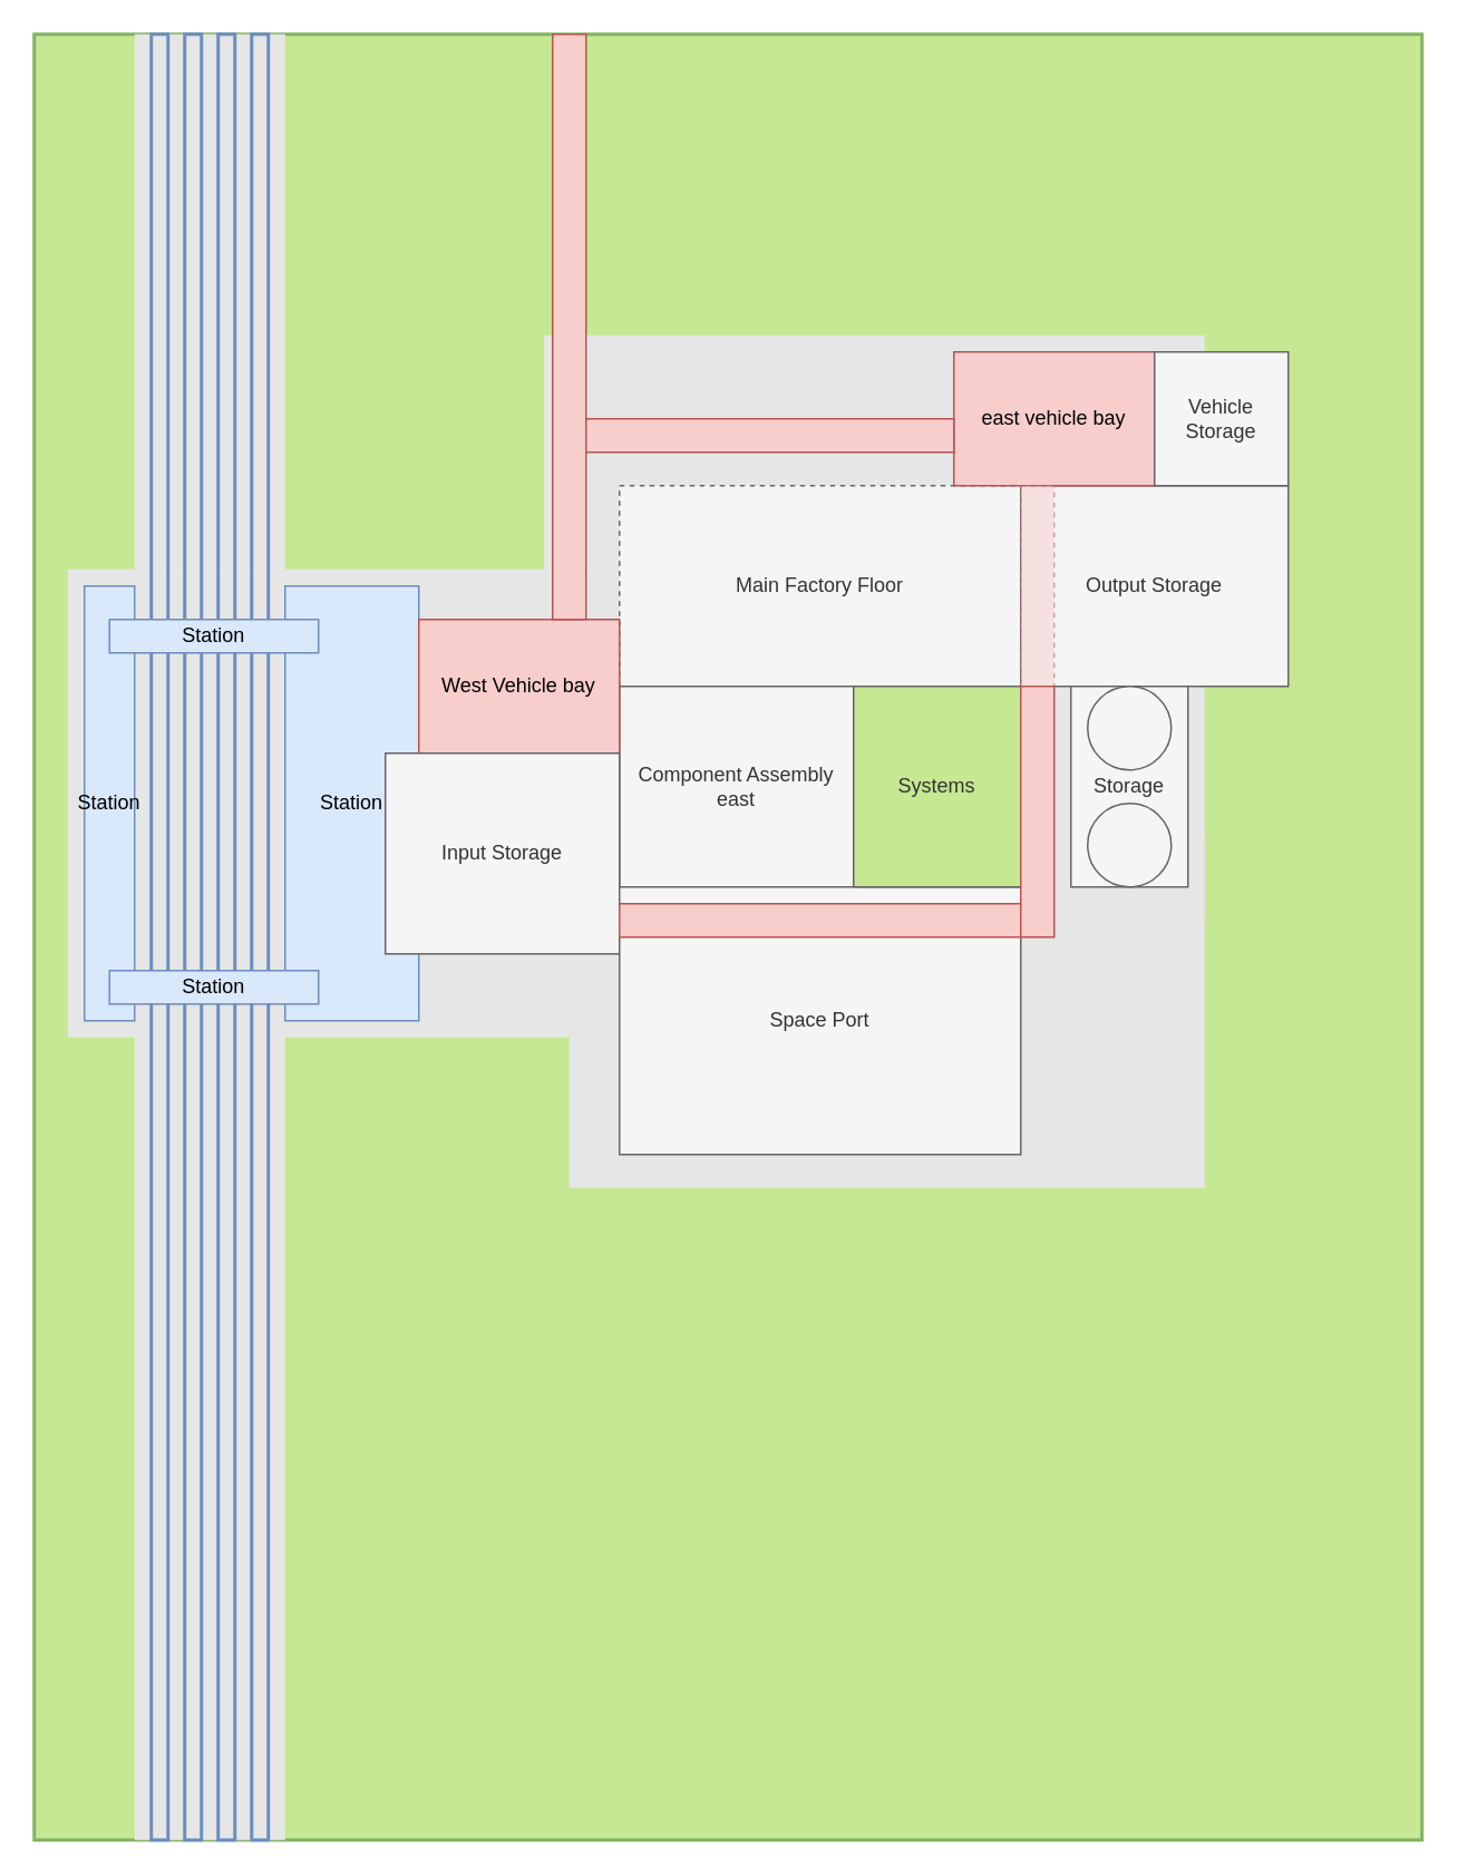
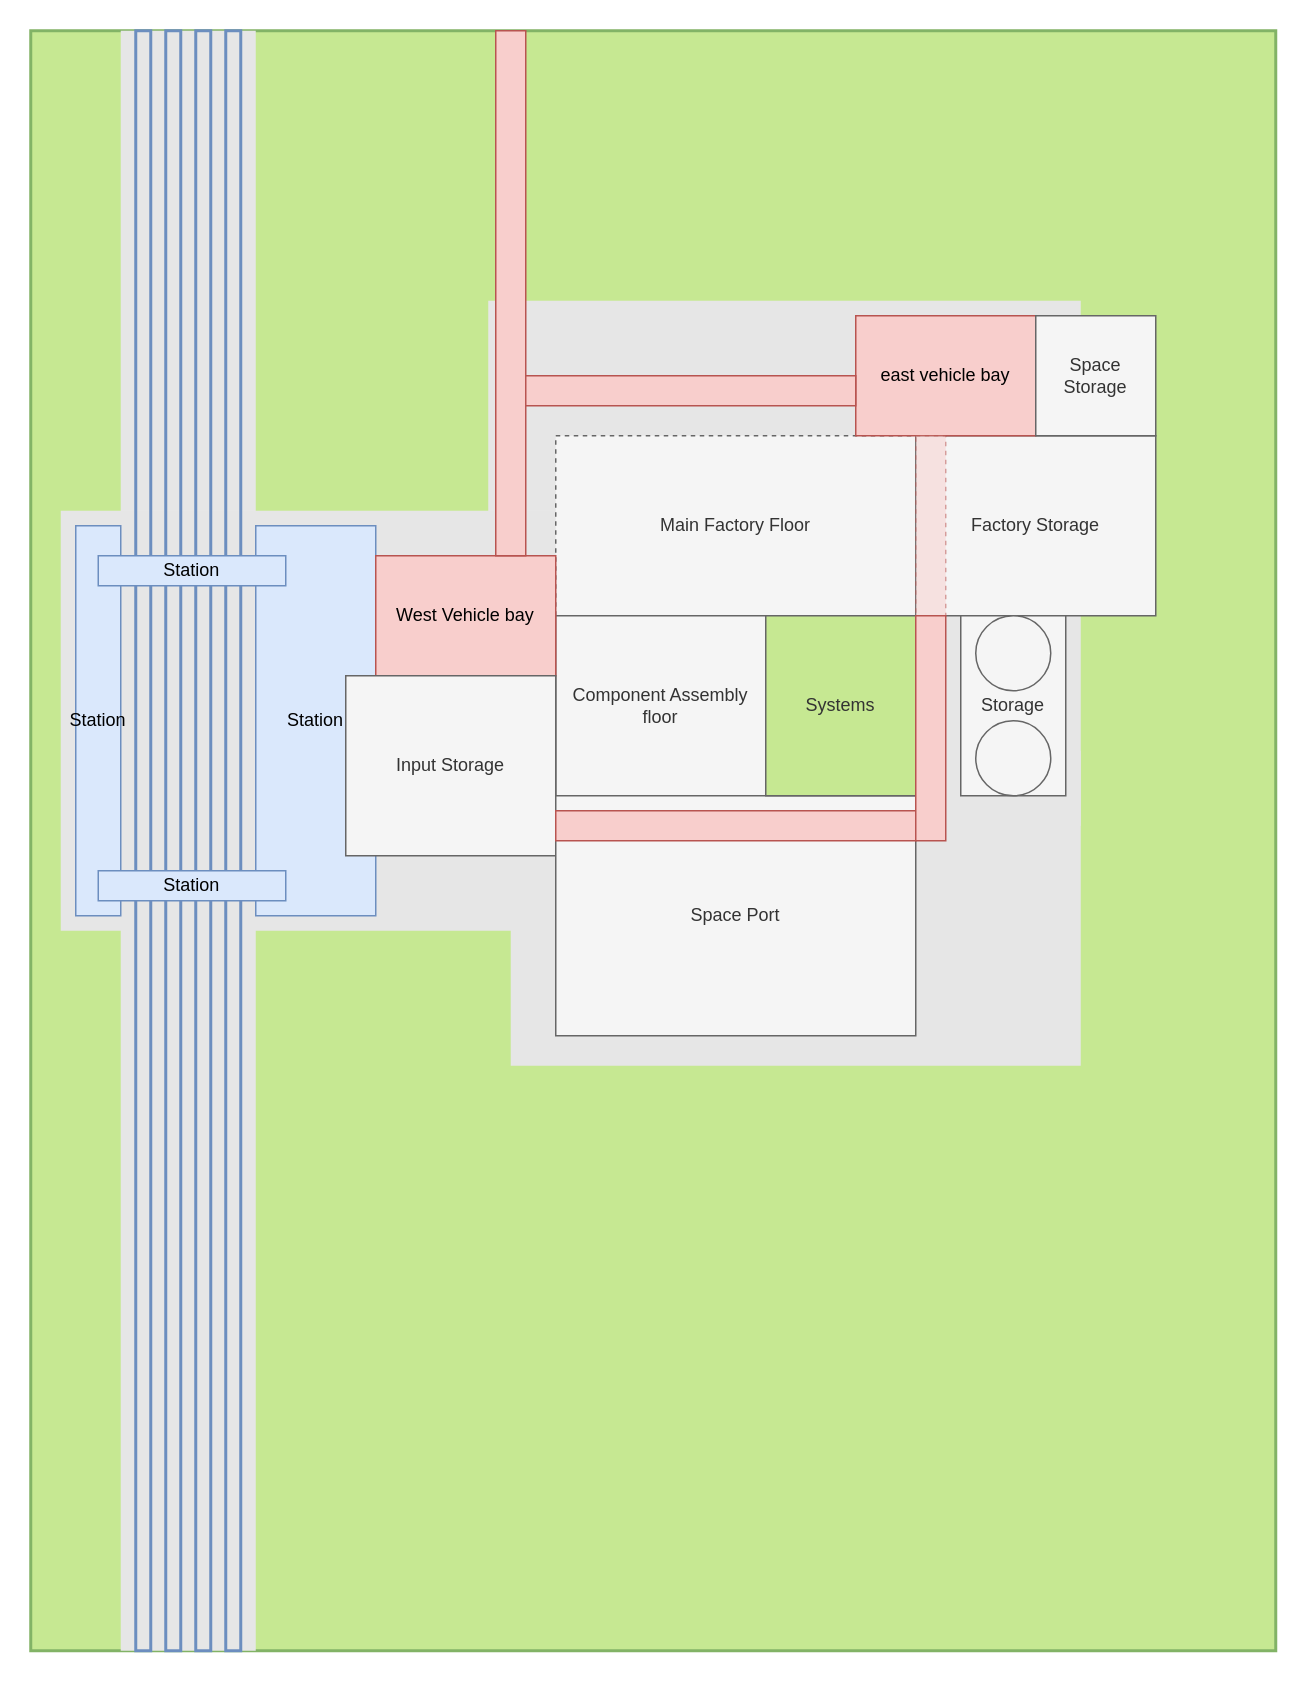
  <mxCell id="0" />
  <mxCell id="1" parent="0" />
  <mxCell id="2" value="" style="rounded=0;whiteSpace=wrap;html=1;strokeWidth=2;strokeColor=#82b366;fillColor=#C6E892;" vertex="1" parent="1"><mxGeometry x="20" y="20" width="830" height="1080" as="geometry" /></mxCell>
  <mxCell id="3" value="" style="rounded=0;whiteSpace=wrap;html=1;fontColor=#333333;strokeColor=none;fillColor=#E6E6E6;" vertex="1" parent="1"><mxGeometry x="80" y="20" width="90" height="1080" as="geometry" /></mxCell>
  <mxCell id="4" value="" style="rounded=0;whiteSpace=wrap;html=1;fontColor=#333333;strokeColor=none;fillColor=#E6E6E6;" vertex="1" parent="1"><mxGeometry x="340" y="500" width="380" height="210" as="geometry" /></mxCell>
  <mxCell id="5" value="" style="rounded=0;whiteSpace=wrap;html=1;fontColor=#333333;strokeColor=none;fillColor=#E6E6E6;" vertex="1" parent="1"><mxGeometry x="325" y="200" width="395" height="350" as="geometry" /></mxCell>
  <mxCell id="6" value="" style="rounded=0;whiteSpace=wrap;html=1;fontColor=#333333;strokeColor=none;fillColor=#E6E6E6;" vertex="1" parent="1"><mxGeometry x="40" y="340" width="330" height="280" as="geometry" /></mxCell>
  <mxCell id="7" value="Station" style="rounded=0;whiteSpace=wrap;html=1;fillColor=#dae8fc;strokeColor=#6c8ebf;" vertex="1" parent="1"><mxGeometry x="170" y="350" width="80" height="260" as="geometry" /></mxCell>
  <mxCell id="8" value="Main Factory Floor" style="rounded=0;whiteSpace=wrap;html=1;fillColor=#f5f5f5;strokeColor=#666666;fontColor=#333333;dashed=1;" vertex="1" parent="1"><mxGeometry x="370" y="290" width="240" height="120" as="geometry" /></mxCell>
- <mxCell id="9" value="Output Storage" style="rounded=0;whiteSpace=wrap;html=1;fillColor=#f5f5f5;strokeColor=#666666;fontColor=#333333;" vertex="1" parent="1"><mxGeometry x="610" y="290" width="160" height="120" as="geometry" /></mxCell>
- <mxCell id="10" value="Component Assembly east" style="rounded=0;whiteSpace=wrap;html=1;fillColor=#f5f5f5;strokeColor=#666666;fontColor=#333333;" vertex="1" parent="1"><mxGeometry x="370" y="410" width="140" height="120" as="geometry" /></mxCell>
+ <mxCell id="9" value="Factory Storage" style="rounded=0;whiteSpace=wrap;html=1;fillColor=#f5f5f5;strokeColor=#666666;fontColor=#333333;" vertex="1" parent="1"><mxGeometry x="610" y="290" width="160" height="120" as="geometry" /></mxCell>
+ <mxCell id="10" value="Component Assembly floor" style="rounded=0;whiteSpace=wrap;html=1;fillColor=#f5f5f5;strokeColor=#666666;fontColor=#333333;" vertex="1" parent="1"><mxGeometry x="370" y="410" width="140" height="120" as="geometry" /></mxCell>
  <mxCell id="11" value="West Vehicle bay" style="rounded=0;whiteSpace=wrap;html=1;fillColor=#f8cecc;strokeColor=#b85450;" vertex="1" parent="1"><mxGeometry x="250" y="370" width="120" height="80" as="geometry" /></mxCell>
  <mxCell id="12" value="Input Storage" style="rounded=0;whiteSpace=wrap;html=1;fillColor=#f5f5f5;strokeColor=#666666;fontColor=#333333;" vertex="1" parent="1"><mxGeometry x="230" y="450" width="140" height="120" as="geometry" /></mxCell>
  <mxCell id="13" value="Space Port" style="rounded=0;whiteSpace=wrap;html=1;fillColor=#f5f5f5;strokeColor=#666666;fontColor=#333333;" vertex="1" parent="1"><mxGeometry x="370" y="530" width="240" height="160" as="geometry" /></mxCell>
  <mxCell id="14" value="Systems" style="rounded=0;whiteSpace=wrap;html=1;fillColor=#c6e892;strokeColor=#666666;fontColor=#333333;" vertex="1" parent="1"><mxGeometry x="510" y="410" width="100" height="120" as="geometry" /></mxCell>
  <mxCell id="15" value="east vehicle bay" style="rounded=0;whiteSpace=wrap;html=1;fillColor=#f8cecc;strokeColor=#b85450;" vertex="1" parent="1"><mxGeometry x="570" y="210" width="120" height="80" as="geometry" /></mxCell>
  <mxCell id="16" value="Storage" style="rounded=0;whiteSpace=wrap;html=1;fillColor=#f5f5f5;strokeColor=#666666;fontColor=#333333;" vertex="1" parent="1"><mxGeometry x="640" y="410" width="70" height="120" as="geometry" /></mxCell>
  <mxCell id="17" value="" style="rounded=0;whiteSpace=wrap;html=1;fillColor=#f8cecc;strokeColor=#b85450;dashed=1;opacity=50;" vertex="1" parent="1"><mxGeometry x="610" y="290" width="20" height="120" as="geometry" /></mxCell>
  <mxCell id="18" value="" style="rounded=0;whiteSpace=wrap;html=1;fillColor=#f8cecc;strokeColor=#b85450;" vertex="1" parent="1"><mxGeometry x="330" y="20" width="20" height="350" as="geometry" /></mxCell>
  <mxCell id="19" value="" style="rounded=0;whiteSpace=wrap;html=1;fillColor=#f8cecc;strokeColor=#b85450;" vertex="1" parent="1"><mxGeometry x="350" y="250" width="220" height="20" as="geometry" /></mxCell>
- <mxCell id="20" value="Vehicle Storage" style="rounded=0;whiteSpace=wrap;html=1;fillColor=#f5f5f5;strokeColor=#666666;fontColor=#333333;" vertex="1" parent="1"><mxGeometry x="690" y="210" width="80" height="80" as="geometry" /></mxCell>
+ <mxCell id="20" value="Space Storage" style="rounded=0;whiteSpace=wrap;html=1;fillColor=#f5f5f5;strokeColor=#666666;fontColor=#333333;" vertex="1" parent="1"><mxGeometry x="690" y="210" width="80" height="80" as="geometry" /></mxCell>
  <mxCell id="21" value="" style="ellipse;whiteSpace=wrap;html=1;aspect=fixed;fillColor=#f5f5f5;strokeColor=#666666;fontColor=#333333;" vertex="1" parent="1"><mxGeometry x="650" y="410" width="50" height="50" as="geometry" /></mxCell>
  <mxCell id="22" value="" style="ellipse;whiteSpace=wrap;html=1;aspect=fixed;fillColor=#f5f5f5;strokeColor=#666666;fontColor=#333333;" vertex="1" parent="1"><mxGeometry x="650" y="480" width="50" height="50" as="geometry" /></mxCell>
  <mxCell id="23" value="" style="rounded=0;whiteSpace=wrap;html=1;fillColor=#f8cecc;strokeColor=#b85450;" vertex="1" parent="1"><mxGeometry x="370" y="540" width="240" height="20" as="geometry" /></mxCell>
  <mxCell id="24" value="" style="rounded=0;whiteSpace=wrap;html=1;fillColor=#f8cecc;strokeColor=#b85450;" vertex="1" parent="1"><mxGeometry x="610" y="410" width="20" height="150" as="geometry" /></mxCell>
  <mxCell id="25" value="" style="rounded=0;whiteSpace=wrap;html=1;strokeColor=#6c8ebf;fillColor=none;strokeWidth=2;" vertex="1" parent="1"><mxGeometry x="150" y="20" width="10" height="1080" as="geometry" /></mxCell>
  <mxCell id="26" value="" style="rounded=0;whiteSpace=wrap;html=1;strokeColor=#6c8ebf;fillColor=none;strokeWidth=2;" vertex="1" parent="1"><mxGeometry x="130" y="20" width="10" height="1080" as="geometry" /></mxCell>
  <mxCell id="27" value="" style="rounded=0;whiteSpace=wrap;html=1;strokeColor=#6c8ebf;fillColor=none;strokeWidth=2;" vertex="1" parent="1"><mxGeometry x="110" y="20" width="10" height="1080" as="geometry" /></mxCell>
  <mxCell id="28" value="" style="rounded=0;whiteSpace=wrap;html=1;strokeColor=#6c8ebf;fillColor=none;strokeWidth=2;" vertex="1" parent="1"><mxGeometry x="90" y="20" width="10" height="1080" as="geometry" /></mxCell>
  <mxCell id="29" value="Station" style="rounded=0;whiteSpace=wrap;html=1;fillColor=#dae8fc;strokeColor=#6c8ebf;" vertex="1" parent="1"><mxGeometry x="50" y="350" width="30" height="260" as="geometry" /></mxCell>
  <mxCell id="30" value="Station" style="rounded=0;whiteSpace=wrap;html=1;fillColor=#dae8fc;strokeColor=#6c8ebf;" vertex="1" parent="1"><mxGeometry x="65" y="370" width="125" height="20" as="geometry" /></mxCell>
  <mxCell id="31" value="Station" style="rounded=0;whiteSpace=wrap;html=1;fillColor=#dae8fc;strokeColor=#6c8ebf;" vertex="1" parent="1"><mxGeometry x="65" y="580" width="125" height="20" as="geometry" /></mxCell>
